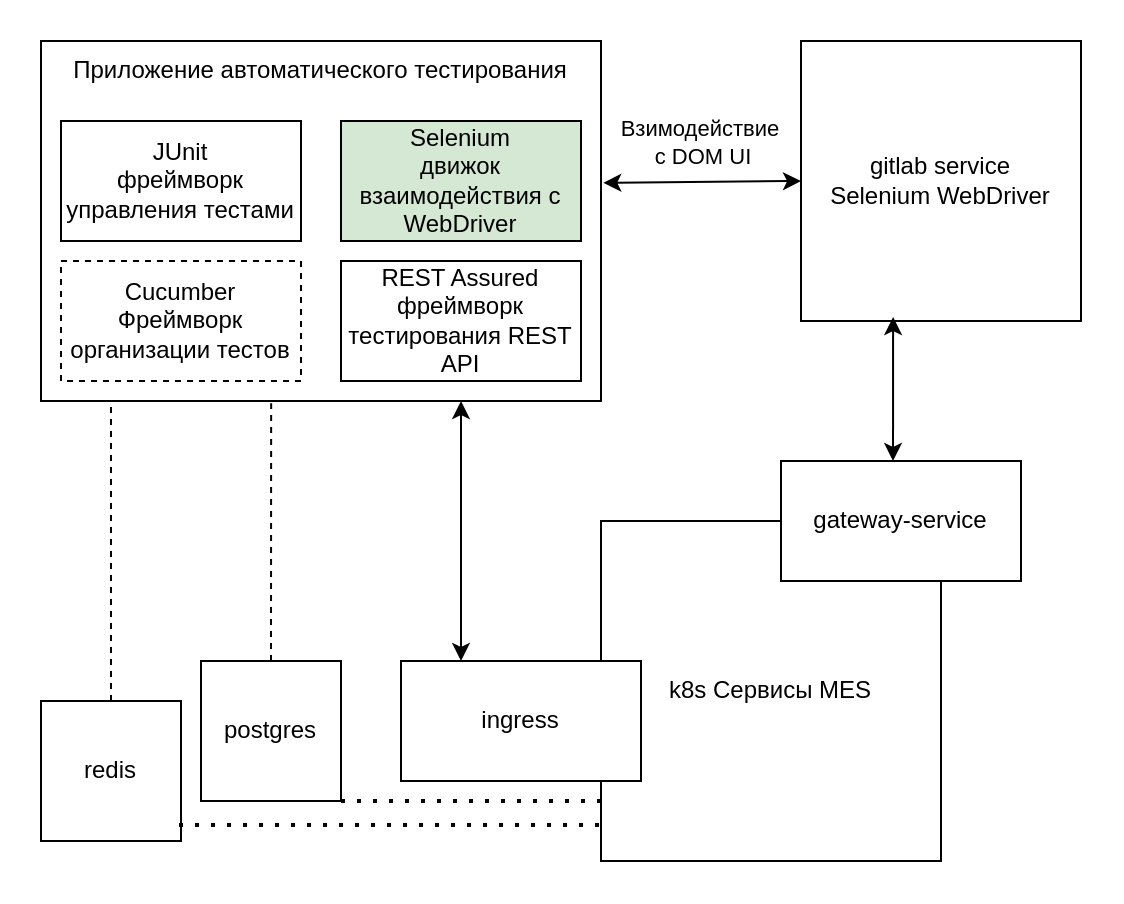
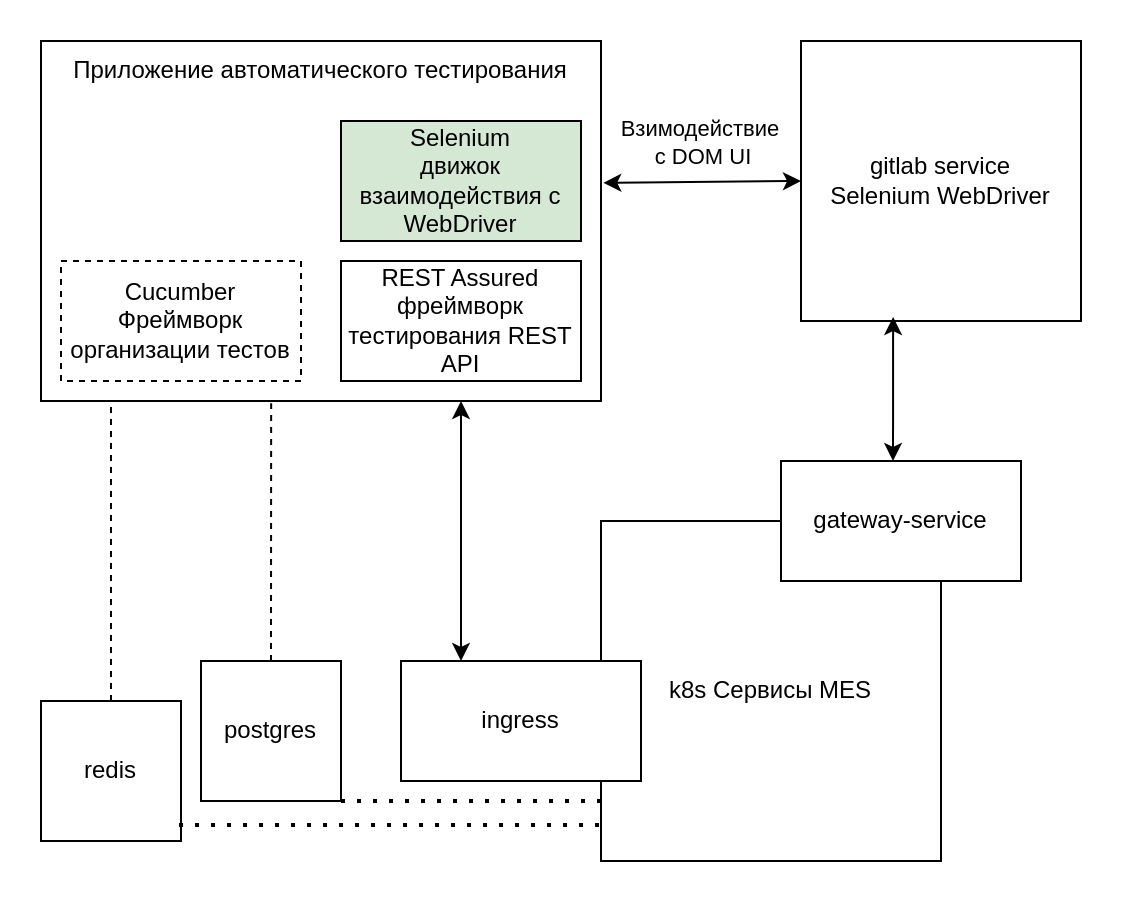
  <mxCell id="0" />
  <mxCell id="1" parent="0" />
  <mxCell id="2" value="" style="rounded=0;whiteSpace=wrap;html=1;" vertex="1" parent="1"><mxGeometry x="20" y="20" width="280" height="180" as="geometry" /></mxCell>
  <mxCell id="3" value="Selenium&lt;div&gt;движок взаимодействия с WebDriver&lt;/div&gt;" style="rounded=0;whiteSpace=wrap;html=1;fillColor=#d5e8d4;" vertex="1" parent="1"><mxGeometry x="170" y="60" width="120" height="60" as="geometry" /></mxCell>
  <mxCell id="4" value="Cucumber&lt;div&gt;Фреймворк организации тестов&lt;/div&gt;" style="rounded=0;whiteSpace=wrap;html=1;dashed=1;" vertex="1" parent="1"><mxGeometry x="30" y="130" width="120" height="60" as="geometry" /></mxCell>
- <mxCell id="5" value="JUnit&lt;div&gt;фреймворк управления тестами&lt;/div&gt;" style="rounded=0;whiteSpace=wrap;html=1;" vertex="1" parent="1"><mxGeometry x="30" y="60" width="120" height="60" as="geometry" /></mxCell>
  <mxCell id="6" value="REST Assured&lt;div&gt;фреймворк тестирования REST API&lt;/div&gt;" style="rounded=0;whiteSpace=wrap;html=1;" vertex="1" parent="1"><mxGeometry x="170" y="130" width="120" height="60" as="geometry" /></mxCell>
  <mxCell id="7" value="Приложение автоматического тестирования" style="text;html=1;align=center;verticalAlign=middle;whiteSpace=wrap;rounded=0;" vertex="1" parent="1"><mxGeometry x="20" y="20" width="280" height="30" as="geometry" /></mxCell>
  <mxCell id="8" value="gitlab service&lt;div&gt;Selenium WebDriver&lt;/div&gt;" style="whiteSpace=wrap;html=1;aspect=fixed;" vertex="1" parent="1"><mxGeometry x="400" y="20" width="140" height="140" as="geometry" /></mxCell>
  <mxCell id="9" value="" style="endArrow=classic;startArrow=classic;html=1;rounded=0;exitX=1.004;exitY=0.394;exitDx=0;exitDy=0;exitPerimeter=0;entryX=0;entryY=0.5;entryDx=0;entryDy=0;" edge="1" parent="1" source="2" target="8"><mxGeometry width="50" height="50" relative="1" as="geometry"><mxPoint x="330" y="90" as="sourcePoint" /><mxPoint x="390" y="100" as="targetPoint" /></mxGeometry></mxCell>
  <mxCell id="10" value="Взимодействие&amp;nbsp;&lt;div&gt;c DOM UI&lt;/div&gt;" style="edgeLabel;html=1;align=center;verticalAlign=middle;resizable=0;points=[];" vertex="1" connectable="0" parent="9"><mxGeometry x="0.029" y="-1" relative="1" as="geometry"><mxPoint x="-2" y="-21" as="offset" /></mxGeometry></mxCell>
  <mxCell id="11" value="k8s Сервисы MES" style="whiteSpace=wrap;html=1;aspect=fixed;" vertex="1" parent="1"><mxGeometry x="300" y="260" width="170" height="170" as="geometry" /></mxCell>
  <mxCell id="12" value="gateway-service" style="rounded=0;whiteSpace=wrap;html=1;" vertex="1" parent="1"><mxGeometry x="390" y="230" width="120" height="60" as="geometry" /></mxCell>
  <mxCell id="13" value="" style="endArrow=classic;startArrow=classic;html=1;rounded=0;exitX=0.329;exitY=0.986;exitDx=0;exitDy=0;exitPerimeter=0;" edge="1" parent="1" source="8"><mxGeometry width="50" height="50" relative="1" as="geometry"><mxPoint x="340" y="240" as="sourcePoint" /><mxPoint x="446" y="230" as="targetPoint" /></mxGeometry></mxCell>
  <mxCell id="14" value="ingress" style="rounded=0;whiteSpace=wrap;html=1;" vertex="1" parent="1"><mxGeometry x="200" y="330" width="120" height="60" as="geometry" /></mxCell>
  <mxCell id="15" value="" style="endArrow=classic;startArrow=classic;html=1;rounded=0;exitX=0.25;exitY=0;exitDx=0;exitDy=0;entryX=0.75;entryY=1;entryDx=0;entryDy=0;" edge="1" parent="1" source="14" target="2"><mxGeometry width="50" height="50" relative="1" as="geometry"><mxPoint x="340" y="240" as="sourcePoint" /><mxPoint x="390" y="190" as="targetPoint" /></mxGeometry></mxCell>
  <mxCell id="16" value="postgres" style="whiteSpace=wrap;html=1;aspect=fixed;" vertex="1" parent="1"><mxGeometry x="100" y="330" width="70" height="70" as="geometry" /></mxCell>
  <mxCell id="17" value="redis" style="whiteSpace=wrap;html=1;aspect=fixed;" vertex="1" parent="1"><mxGeometry x="20" y="350" width="70" height="70" as="geometry" /></mxCell>
  <mxCell id="18" value="" style="endArrow=none;dashed=1;html=1;rounded=0;exitX=0.5;exitY=0;exitDx=0;exitDy=0;entryX=0.125;entryY=1.006;entryDx=0;entryDy=0;entryPerimeter=0;" edge="1" parent="1" source="17" target="2"><mxGeometry width="50" height="50" relative="1" as="geometry"><mxPoint x="340" y="240" as="sourcePoint" /><mxPoint x="390" y="190" as="targetPoint" /></mxGeometry></mxCell>
  <mxCell id="19" value="" style="endArrow=none;dashed=1;html=1;rounded=0;entryX=0.411;entryY=1.006;entryDx=0;entryDy=0;entryPerimeter=0;" edge="1" parent="1" target="2"><mxGeometry width="50" height="50" relative="1" as="geometry"><mxPoint x="135" y="330" as="sourcePoint" /><mxPoint x="185" y="280" as="targetPoint" /></mxGeometry></mxCell>
  <mxCell id="20" value="" style="endArrow=none;dashed=1;html=1;dashPattern=1 3;strokeWidth=2;rounded=0;exitX=1;exitY=1;exitDx=0;exitDy=0;" edge="1" parent="1" source="16"><mxGeometry width="50" height="50" relative="1" as="geometry"><mxPoint x="340" y="240" as="sourcePoint" /><mxPoint x="300" y="400" as="targetPoint" /></mxGeometry></mxCell>
  <mxCell id="21" value="" style="endArrow=none;dashed=1;html=1;dashPattern=1 3;strokeWidth=2;rounded=0;exitX=0.986;exitY=0.886;exitDx=0;exitDy=0;exitPerimeter=0;" edge="1" parent="1" source="17"><mxGeometry width="50" height="50" relative="1" as="geometry"><mxPoint x="340" y="240" as="sourcePoint" /><mxPoint x="300" y="412" as="targetPoint" /></mxGeometry></mxCell>
